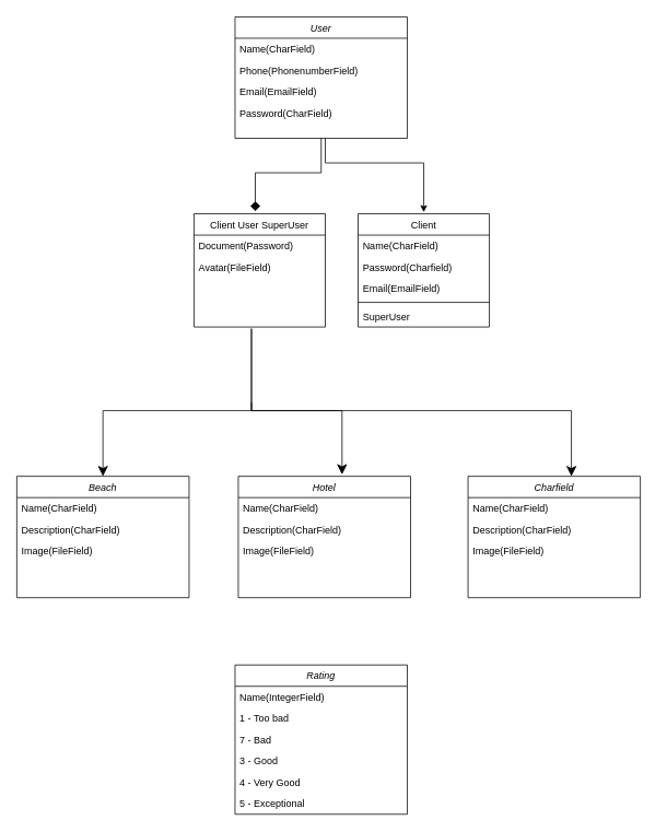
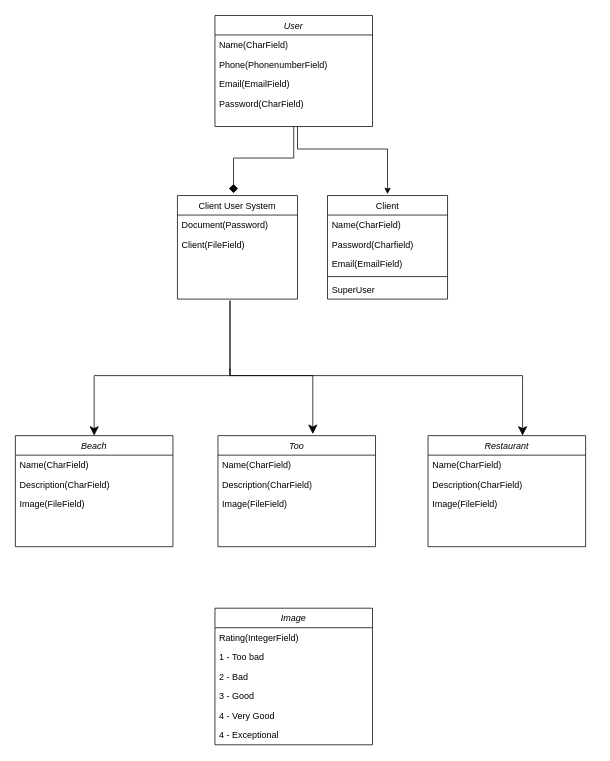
  <mxCell id="0" />
  <mxCell id="1" parent="0" />
  <mxCell id="2" value="User" style="swimlane;fontStyle=2;align=center;verticalAlign=top;childLayout=stackLayout;horizontal=1;startSize=26;horizontalStack=0;resizeParent=1;resizeLast=0;collapsible=1;marginBottom=0;rounded=0;shadow=0;strokeWidth=1;" parent="1" vertex="1"><mxGeometry x="286" y="20" width="210" height="148" as="geometry"><mxRectangle x="230" y="140" width="160" height="26" as="alternateBounds" /></mxGeometry></mxCell>
  <mxCell id="3" value="Name(CharField)" style="text;align=left;verticalAlign=top;spacingLeft=4;spacingRight=4;overflow=hidden;rotatable=0;points=[[0,0.5],[1,0.5]];portConstraint=eastwest;" parent="2" vertex="1"><mxGeometry y="26" width="210" height="26" as="geometry" /></mxCell>
  <mxCell id="4" value="Phone(PhonenumberField)" style="text;align=left;verticalAlign=top;spacingLeft=4;spacingRight=4;overflow=hidden;rotatable=0;points=[[0,0.5],[1,0.5]];portConstraint=eastwest;rounded=0;shadow=0;html=0;" parent="2" vertex="1"><mxGeometry y="52" width="210" height="26" as="geometry" /></mxCell>
  <mxCell id="5" value="Email(EmailField)" style="text;align=left;verticalAlign=top;spacingLeft=4;spacingRight=4;overflow=hidden;rotatable=0;points=[[0,0.5],[1,0.5]];portConstraint=eastwest;rounded=0;shadow=0;html=0;" parent="2" vertex="1"><mxGeometry y="78" width="210" height="26" as="geometry" /></mxCell>
  <mxCell id="6" value="Password(CharField)" style="text;align=left;verticalAlign=top;spacingLeft=4;spacingRight=4;overflow=hidden;rotatable=0;points=[[0,0.5],[1,0.5]];portConstraint=eastwest;rounded=0;shadow=0;html=0;" vertex="1" parent="2"><mxGeometry y="104" width="210" height="26" as="geometry" /></mxCell>
- <mxCell id="7" value="Client User SuperUser" style="swimlane;fontStyle=0;align=center;verticalAlign=top;childLayout=stackLayout;horizontal=1;startSize=26;horizontalStack=0;resizeParent=1;resizeLast=0;collapsible=1;marginBottom=0;rounded=0;shadow=0;strokeWidth=1;" parent="1" vertex="1"><mxGeometry x="236" y="260" width="160" height="138" as="geometry"><mxRectangle x="120" y="360" width="160" height="26" as="alternateBounds" /></mxGeometry></mxCell>
+ <mxCell id="7" value="Client User System" style="swimlane;fontStyle=0;align=center;verticalAlign=top;childLayout=stackLayout;horizontal=1;startSize=26;horizontalStack=0;resizeParent=1;resizeLast=0;collapsible=1;marginBottom=0;rounded=0;shadow=0;strokeWidth=1;" parent="1" vertex="1"><mxGeometry x="236" y="260" width="160" height="138" as="geometry"><mxRectangle x="120" y="360" width="160" height="26" as="alternateBounds" /></mxGeometry></mxCell>
  <mxCell id="8" value="Document(Password)" style="text;align=left;verticalAlign=top;spacingLeft=4;spacingRight=4;overflow=hidden;rotatable=0;points=[[0,0.5],[1,0.5]];portConstraint=eastwest;" vertex="1" parent="7"><mxGeometry y="26" width="160" height="26" as="geometry" /></mxCell>
- <mxCell id="9" value="Avatar(FileField)" style="text;align=left;verticalAlign=top;spacingLeft=4;spacingRight=4;overflow=hidden;rotatable=0;points=[[0,0.5],[1,0.5]];portConstraint=eastwest;rounded=0;shadow=0;html=0;" vertex="1" parent="7"><mxGeometry y="52" width="160" height="26" as="geometry" /></mxCell>
+ <mxCell id="9" value="Client(FileField)" style="text;align=left;verticalAlign=top;spacingLeft=4;spacingRight=4;overflow=hidden;rotatable=0;points=[[0,0.5],[1,0.5]];portConstraint=eastwest;rounded=0;shadow=0;html=0;" vertex="1" parent="7"><mxGeometry y="52" width="160" height="26" as="geometry" /></mxCell>
  <mxCell id="10" value="Client" style="swimlane;fontStyle=0;align=center;verticalAlign=top;childLayout=stackLayout;horizontal=1;startSize=26;horizontalStack=0;resizeParent=1;resizeLast=0;collapsible=1;marginBottom=0;rounded=0;shadow=0;strokeWidth=1;" parent="1" vertex="1"><mxGeometry x="436" y="260" width="160" height="138" as="geometry"><mxRectangle x="340" y="380" width="170" height="26" as="alternateBounds" /></mxGeometry></mxCell>
  <mxCell id="11" value="Name(CharField)" style="text;align=left;verticalAlign=top;spacingLeft=4;spacingRight=4;overflow=hidden;rotatable=0;points=[[0,0.5],[1,0.5]];portConstraint=eastwest;" vertex="1" parent="10"><mxGeometry y="26" width="160" height="26" as="geometry" /></mxCell>
  <mxCell id="12" value="Password(Charfield)" style="text;align=left;verticalAlign=top;spacingLeft=4;spacingRight=4;overflow=hidden;rotatable=0;points=[[0,0.5],[1,0.5]];portConstraint=eastwest;" vertex="1" parent="10"><mxGeometry y="52" width="160" height="26" as="geometry" /></mxCell>
  <mxCell id="13" value="Email(EmailField)" style="text;align=left;verticalAlign=top;spacingLeft=4;spacingRight=4;overflow=hidden;rotatable=0;points=[[0,0.5],[1,0.5]];portConstraint=eastwest;" vertex="1" parent="10"><mxGeometry y="78" width="160" height="26" as="geometry" /></mxCell>
  <mxCell id="14" value="" style="line;html=1;strokeWidth=1;align=left;verticalAlign=middle;spacingTop=-1;spacingLeft=3;spacingRight=3;rotatable=0;labelPosition=right;points=[];portConstraint=eastwest;" parent="10" vertex="1"><mxGeometry y="104" width="160" height="8" as="geometry" /></mxCell>
  <mxCell id="15" value="SuperUser" style="text;align=left;verticalAlign=top;spacingLeft=4;spacingRight=4;overflow=hidden;rotatable=0;points=[[0,0.5],[1,0.5]];portConstraint=eastwest;" parent="10" vertex="1"><mxGeometry y="112" width="160" height="26" as="geometry" /></mxCell>
  <mxCell id="16" value="" style="endArrow=diamond;endSize=10;endFill=1;shadow=0;strokeWidth=1;rounded=0;edgeStyle=elbowEdgeStyle;elbow=vertical;exitX=0.5;exitY=1;exitDx=0;exitDy=0;entryX=0.467;entryY=-0.023;entryDx=0;entryDy=0;entryPerimeter=0;" parent="1" source="2" target="7" edge="1"><mxGeometry width="160" relative="1" as="geometry"><mxPoint x="326" y="273" as="sourcePoint" /><mxPoint x="336" y="240" as="targetPoint" /><Array as="points"><mxPoint x="386" y="210" /><mxPoint x="366" y="210" /><mxPoint x="336" y="210" /><mxPoint x="406" y="170" /><mxPoint x="391" y="220" /></Array></mxGeometry></mxCell>
  <mxCell id="17" value="" style="endArrow=classic;shadow=0;strokeWidth=1;rounded=0;endFill=1;edgeStyle=elbowEdgeStyle;elbow=vertical;entryX=0.5;entryY=0;entryDx=0;entryDy=0;" edge="1" parent="1"><mxGeometry x="0.5" y="41" relative="1" as="geometry"><mxPoint x="396" y="168" as="sourcePoint" /><mxPoint x="516" y="258" as="targetPoint" /><mxPoint x="-40" y="32" as="offset" /><Array as="points"><mxPoint x="416" y="198" /></Array></mxGeometry></mxCell>
  <mxCell id="18" value="Beach" style="swimlane;fontStyle=2;align=center;verticalAlign=top;childLayout=stackLayout;horizontal=1;startSize=26;horizontalStack=0;resizeParent=1;resizeLast=0;collapsible=1;marginBottom=0;rounded=0;shadow=0;strokeWidth=1;" vertex="1" parent="1"><mxGeometry x="20" y="580" width="210" height="148" as="geometry"><mxRectangle x="230" y="140" width="160" height="26" as="alternateBounds" /></mxGeometry></mxCell>
  <mxCell id="19" value="Name(CharField)" style="text;align=left;verticalAlign=top;spacingLeft=4;spacingRight=4;overflow=hidden;rotatable=0;points=[[0,0.5],[1,0.5]];portConstraint=eastwest;" vertex="1" parent="18"><mxGeometry y="26" width="210" height="26" as="geometry" /></mxCell>
  <mxCell id="20" value="Description(CharField)" style="text;align=left;verticalAlign=top;spacingLeft=4;spacingRight=4;overflow=hidden;rotatable=0;points=[[0,0.5],[1,0.5]];portConstraint=eastwest;rounded=0;shadow=0;html=0;" vertex="1" parent="18"><mxGeometry y="52" width="210" height="26" as="geometry" /></mxCell>
  <mxCell id="21" value="Image(FileField)" style="text;align=left;verticalAlign=top;spacingLeft=4;spacingRight=4;overflow=hidden;rotatable=0;points=[[0,0.5],[1,0.5]];portConstraint=eastwest;rounded=0;shadow=0;html=0;" vertex="1" parent="18"><mxGeometry y="78" width="210" height="26" as="geometry" /></mxCell>
- <mxCell id="22" value="Hotel" style="swimlane;fontStyle=2;align=center;verticalAlign=top;childLayout=stackLayout;horizontal=1;startSize=26;horizontalStack=0;resizeParent=1;resizeLast=0;collapsible=1;marginBottom=0;rounded=0;shadow=0;strokeWidth=1;" vertex="1" parent="1"><mxGeometry x="290" y="580" width="210" height="148" as="geometry"><mxRectangle x="230" y="140" width="160" height="26" as="alternateBounds" /></mxGeometry></mxCell>
+ <mxCell id="22" value="Too" style="swimlane;fontStyle=2;align=center;verticalAlign=top;childLayout=stackLayout;horizontal=1;startSize=26;horizontalStack=0;resizeParent=1;resizeLast=0;collapsible=1;marginBottom=0;rounded=0;shadow=0;strokeWidth=1;" vertex="1" parent="1"><mxGeometry x="290" y="580" width="210" height="148" as="geometry"><mxRectangle x="230" y="140" width="160" height="26" as="alternateBounds" /></mxGeometry></mxCell>
  <mxCell id="23" value="Name(CharField)" style="text;align=left;verticalAlign=top;spacingLeft=4;spacingRight=4;overflow=hidden;rotatable=0;points=[[0,0.5],[1,0.5]];portConstraint=eastwest;" vertex="1" parent="22"><mxGeometry y="26" width="210" height="26" as="geometry" /></mxCell>
  <mxCell id="24" value="Description(CharField)" style="text;align=left;verticalAlign=top;spacingLeft=4;spacingRight=4;overflow=hidden;rotatable=0;points=[[0,0.5],[1,0.5]];portConstraint=eastwest;rounded=0;shadow=0;html=0;" vertex="1" parent="22"><mxGeometry y="52" width="210" height="26" as="geometry" /></mxCell>
  <mxCell id="25" value="Image(FileField)" style="text;align=left;verticalAlign=top;spacingLeft=4;spacingRight=4;overflow=hidden;rotatable=0;points=[[0,0.5],[1,0.5]];portConstraint=eastwest;rounded=0;shadow=0;html=0;" vertex="1" parent="22"><mxGeometry y="78" width="210" height="26" as="geometry" /></mxCell>
- <mxCell id="26" value="Charfield" style="swimlane;fontStyle=2;align=center;verticalAlign=top;childLayout=stackLayout;horizontal=1;startSize=26;horizontalStack=0;resizeParent=1;resizeLast=0;collapsible=1;marginBottom=0;rounded=0;shadow=0;strokeWidth=1;" vertex="1" parent="1"><mxGeometry x="570" y="580" width="210" height="148" as="geometry"><mxRectangle x="230" y="140" width="160" height="26" as="alternateBounds" /></mxGeometry></mxCell>
+ <mxCell id="26" value="Restaurant" style="swimlane;fontStyle=2;align=center;verticalAlign=top;childLayout=stackLayout;horizontal=1;startSize=26;horizontalStack=0;resizeParent=1;resizeLast=0;collapsible=1;marginBottom=0;rounded=0;shadow=0;strokeWidth=1;" vertex="1" parent="1"><mxGeometry x="570" y="580" width="210" height="148" as="geometry"><mxRectangle x="230" y="140" width="160" height="26" as="alternateBounds" /></mxGeometry></mxCell>
  <mxCell id="27" value="Name(CharField)" style="text;align=left;verticalAlign=top;spacingLeft=4;spacingRight=4;overflow=hidden;rotatable=0;points=[[0,0.5],[1,0.5]];portConstraint=eastwest;" vertex="1" parent="26"><mxGeometry y="26" width="210" height="26" as="geometry" /></mxCell>
  <mxCell id="28" value="Description(CharField)" style="text;align=left;verticalAlign=top;spacingLeft=4;spacingRight=4;overflow=hidden;rotatable=0;points=[[0,0.5],[1,0.5]];portConstraint=eastwest;rounded=0;shadow=0;html=0;" vertex="1" parent="26"><mxGeometry y="52" width="210" height="26" as="geometry" /></mxCell>
  <mxCell id="29" value="Image(FileField)" style="text;align=left;verticalAlign=top;spacingLeft=4;spacingRight=4;overflow=hidden;rotatable=0;points=[[0,0.5],[1,0.5]];portConstraint=eastwest;rounded=0;shadow=0;html=0;" vertex="1" parent="26"><mxGeometry y="78" width="210" height="26" as="geometry" /></mxCell>
  <mxCell id="30" value="" style="endArrow=classic;endSize=10;endFill=1;shadow=0;strokeWidth=1;rounded=0;edgeStyle=elbowEdgeStyle;elbow=vertical;entryX=0.602;entryY=-0.015;entryDx=0;entryDy=0;entryPerimeter=0;" edge="1" parent="1" target="22"><mxGeometry width="160" relative="1" as="geometry"><mxPoint x="306" y="400" as="sourcePoint" /><mxPoint x="416" y="539" as="targetPoint" /><Array as="points"><mxPoint x="336" y="500" /><mxPoint x="491" y="492" /><mxPoint x="471" y="492" /><mxPoint x="441" y="492" /><mxPoint x="511" y="452" /><mxPoint x="496" y="502" /></Array></mxGeometry></mxCell>
  <mxCell id="31" value="" style="endArrow=classic;endSize=10;endFill=1;shadow=0;strokeWidth=1;rounded=0;edgeStyle=elbowEdgeStyle;elbow=vertical;entryX=0.5;entryY=0;entryDx=0;entryDy=0;" edge="1" parent="1" target="18"><mxGeometry width="160" relative="1" as="geometry"><mxPoint x="306" y="490" as="sourcePoint" /><mxPoint x="306" y="559" as="targetPoint" /><Array as="points"><mxPoint x="156" y="500" /><mxPoint x="361" y="512" /><mxPoint x="331" y="512" /><mxPoint x="401" y="472" /><mxPoint x="386" y="522" /></Array></mxGeometry></mxCell>
  <mxCell id="32" value="" style="endArrow=classic;endSize=10;endFill=1;shadow=0;strokeWidth=1;rounded=0;edgeStyle=elbowEdgeStyle;elbow=vertical;" edge="1" parent="1"><mxGeometry width="160" relative="1" as="geometry"><mxPoint x="306" y="400" as="sourcePoint" /><mxPoint x="696" y="580" as="targetPoint" /><Array as="points"><mxPoint x="496" y="500" /><mxPoint x="771" y="502" /><mxPoint x="751" y="502" /><mxPoint x="721" y="502" /><mxPoint x="791" y="462" /><mxPoint x="776" y="512" /></Array></mxGeometry></mxCell>
- <mxCell id="33" value="Rating" style="swimlane;fontStyle=2;align=center;verticalAlign=top;childLayout=stackLayout;horizontal=1;startSize=26;horizontalStack=0;resizeParent=1;resizeLast=0;collapsible=1;marginBottom=0;rounded=0;shadow=0;strokeWidth=1;" vertex="1" parent="1"><mxGeometry x="286" y="810" width="210" height="182" as="geometry"><mxRectangle x="230" y="140" width="160" height="26" as="alternateBounds" /></mxGeometry></mxCell>
- <mxCell id="34" value="Name(IntegerField)" style="text;align=left;verticalAlign=top;spacingLeft=4;spacingRight=4;overflow=hidden;rotatable=0;points=[[0,0.5],[1,0.5]];portConstraint=eastwest;rounded=0;shadow=0;html=0;" vertex="1" parent="33"><mxGeometry y="26" width="210" height="26" as="geometry" /></mxCell>
+ <mxCell id="33" value="Image" style="swimlane;fontStyle=2;align=center;verticalAlign=top;childLayout=stackLayout;horizontal=1;startSize=26;horizontalStack=0;resizeParent=1;resizeLast=0;collapsible=1;marginBottom=0;rounded=0;shadow=0;strokeWidth=1;" vertex="1" parent="1"><mxGeometry x="286" y="810" width="210" height="182" as="geometry"><mxRectangle x="230" y="140" width="160" height="26" as="alternateBounds" /></mxGeometry></mxCell>
+ <mxCell id="34" value="Rating(IntegerField)" style="text;align=left;verticalAlign=top;spacingLeft=4;spacingRight=4;overflow=hidden;rotatable=0;points=[[0,0.5],[1,0.5]];portConstraint=eastwest;rounded=0;shadow=0;html=0;" vertex="1" parent="33"><mxGeometry y="26" width="210" height="26" as="geometry" /></mxCell>
  <mxCell id="35" value="1 - Too bad" style="text;align=left;verticalAlign=top;spacingLeft=4;spacingRight=4;overflow=hidden;rotatable=0;points=[[0,0.5],[1,0.5]];portConstraint=eastwest;rounded=0;shadow=0;html=0;" vertex="1" parent="33"><mxGeometry y="52" width="210" height="26" as="geometry" /></mxCell>
- <mxCell id="36" value="7 - Bad" style="text;align=left;verticalAlign=top;spacingLeft=4;spacingRight=4;overflow=hidden;rotatable=0;points=[[0,0.5],[1,0.5]];portConstraint=eastwest;rounded=0;shadow=0;html=0;" vertex="1" parent="33"><mxGeometry y="78" width="210" height="26" as="geometry" /></mxCell>
+ <mxCell id="36" value="2 - Bad" style="text;align=left;verticalAlign=top;spacingLeft=4;spacingRight=4;overflow=hidden;rotatable=0;points=[[0,0.5],[1,0.5]];portConstraint=eastwest;rounded=0;shadow=0;html=0;" vertex="1" parent="33"><mxGeometry y="78" width="210" height="26" as="geometry" /></mxCell>
  <mxCell id="37" value="3 - Good" style="text;align=left;verticalAlign=top;spacingLeft=4;spacingRight=4;overflow=hidden;rotatable=0;points=[[0,0.5],[1,0.5]];portConstraint=eastwest;rounded=0;shadow=0;html=0;" vertex="1" parent="33"><mxGeometry y="104" width="210" height="26" as="geometry" /></mxCell>
  <mxCell id="38" value="4 - Very Good" style="text;align=left;verticalAlign=top;spacingLeft=4;spacingRight=4;overflow=hidden;rotatable=0;points=[[0,0.5],[1,0.5]];portConstraint=eastwest;rounded=0;shadow=0;html=0;" vertex="1" parent="33"><mxGeometry y="130" width="210" height="26" as="geometry" /></mxCell>
- <mxCell id="39" value="5 - Exceptional" style="text;align=left;verticalAlign=top;spacingLeft=4;spacingRight=4;overflow=hidden;rotatable=0;points=[[0,0.5],[1,0.5]];portConstraint=eastwest;rounded=0;shadow=0;html=0;" vertex="1" parent="33"><mxGeometry y="156" width="210" height="26" as="geometry" /></mxCell>
+ <mxCell id="39" value="4 - Exceptional" style="text;align=left;verticalAlign=top;spacingLeft=4;spacingRight=4;overflow=hidden;rotatable=0;points=[[0,0.5],[1,0.5]];portConstraint=eastwest;rounded=0;shadow=0;html=0;" vertex="1" parent="33"><mxGeometry y="156" width="210" height="26" as="geometry" /></mxCell>
